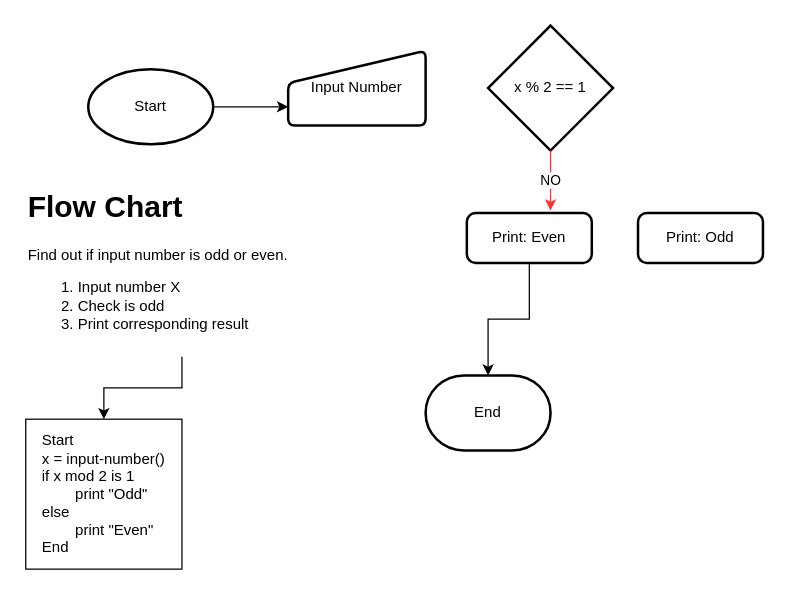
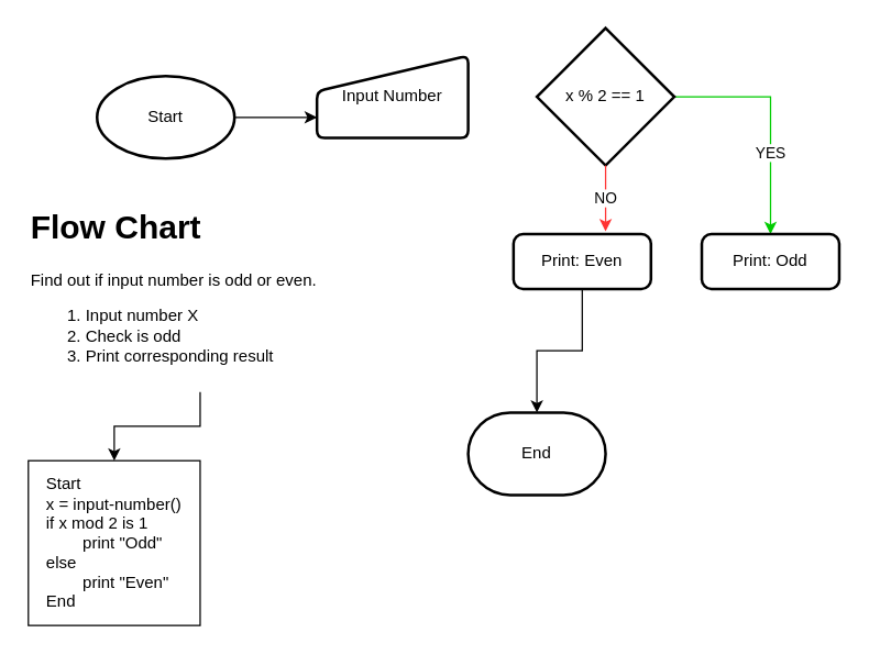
  <mxCell id="0" />
  <mxCell id="1" parent="0" />
  <mxCell id="2" value="" style="edgeStyle=orthogonalEdgeStyle;rounded=0;orthogonalLoop=1;jettySize=auto;html=1;" edge="1" parent="1" source="3" target="14"><mxGeometry relative="1" as="geometry" /></mxCell>
  <mxCell id="3" value="&lt;h1 style=&quot;margin-top: 0px;&quot;&gt;Flow Chart&lt;/h1&gt;&lt;p&gt;Find out if input number is odd or even.&lt;/p&gt;&lt;p&gt;&lt;/p&gt;&lt;ol&gt;&lt;li&gt;Input number X&lt;/li&gt;&lt;li&gt;Check is odd&lt;/li&gt;&lt;li&gt;Print corresponding result&lt;/li&gt;&lt;/ol&gt;&lt;p&gt;&lt;/p&gt;" style="text;html=1;whiteSpace=wrap;overflow=hidden;rounded=0;" vertex="1" parent="1"><mxGeometry x="20" y="145" width="250" height="140" as="geometry" /></mxCell>
  <mxCell id="4" style="edgeStyle=orthogonalEdgeStyle;rounded=0;orthogonalLoop=1;jettySize=auto;html=1;entryX=0;entryY=0.75;entryDx=0;entryDy=0;" edge="1" parent="1" source="5" target="9"><mxGeometry relative="1" as="geometry" /></mxCell>
  <mxCell id="5" value="Start" style="strokeWidth=2;html=1;shape=mxgraph.flowchart.start_1;whiteSpace=wrap;" vertex="1" parent="1"><mxGeometry x="70" y="55" width="100" height="60" as="geometry" /></mxCell>
  <mxCell id="6" value="Print: Even" style="rounded=1;whiteSpace=wrap;html=1;absoluteArcSize=1;arcSize=14;strokeWidth=2;" vertex="1" parent="1"><mxGeometry x="373" y="170" width="100" height="40" as="geometry" /></mxCell>
+ <mxCell id="7" value="YES" style="edgeStyle=orthogonalEdgeStyle;rounded=0;orthogonalLoop=1;jettySize=auto;html=1;entryX=0.5;entryY=0;entryDx=0;entryDy=0;strokeColor=#00CC00;" edge="1" parent="1" source="8" target="11"><mxGeometry x="0.31" relative="1" as="geometry"><mxPoint as="offset" /></mxGeometry></mxCell>
  <mxCell id="8" value="x % 2 == 1" style="strokeWidth=2;html=1;shape=mxgraph.flowchart.decision;whiteSpace=wrap;" vertex="1" parent="1"><mxGeometry x="390" y="20" width="100" height="100" as="geometry" /></mxCell>
  <mxCell id="9" value="Input Number" style="html=1;strokeWidth=2;shape=manualInput;whiteSpace=wrap;rounded=1;size=26;arcSize=11;" vertex="1" parent="1"><mxGeometry x="230" y="40" width="110" height="60" as="geometry" /></mxCell>
  <mxCell id="10" value="End" style="strokeWidth=2;html=1;shape=mxgraph.flowchart.terminator;whiteSpace=wrap;" vertex="1" parent="1"><mxGeometry x="340" y="300" width="100" height="60" as="geometry" /></mxCell>
  <mxCell id="11" value="Print: Odd" style="rounded=1;whiteSpace=wrap;html=1;absoluteArcSize=1;arcSize=14;strokeWidth=2;" vertex="1" parent="1"><mxGeometry x="510" y="170" width="100" height="40" as="geometry" /></mxCell>
  <mxCell id="12" style="edgeStyle=orthogonalEdgeStyle;rounded=0;orthogonalLoop=1;jettySize=auto;html=1;entryX=0.5;entryY=0;entryDx=0;entryDy=0;entryPerimeter=0;" edge="1" parent="1" source="6" target="10"><mxGeometry relative="1" as="geometry" /></mxCell>
  <mxCell id="13" value="NO" style="edgeStyle=orthogonalEdgeStyle;rounded=0;orthogonalLoop=1;jettySize=auto;html=1;exitX=0.5;exitY=1;exitDx=0;exitDy=0;exitPerimeter=0;entryX=0.67;entryY=-0.05;entryDx=0;entryDy=0;entryPerimeter=0;strokeColor=#FF3333;" edge="1" parent="1" source="8" target="6"><mxGeometry relative="1" as="geometry" /></mxCell>
  <mxCell id="14" value="&lt;div style=&quot;text-align: left;&quot;&gt;Start&lt;/div&gt;&lt;div style=&quot;text-align: left;&quot;&gt;x = input-number()&lt;/div&gt;&lt;div style=&quot;text-align: left;&quot;&gt;if x mod 2 is 1&amp;nbsp;&lt;/div&gt;&lt;div style=&quot;text-align: left;&quot;&gt;&lt;span style=&quot;white-space: pre;&quot;&gt;&#09;&lt;/span&gt;print &quot;Odd&quot;&lt;br&gt;&lt;/div&gt;&lt;div style=&quot;text-align: left;&quot;&gt;else&lt;/div&gt;&lt;div style=&quot;text-align: left;&quot;&gt;&lt;span style=&quot;white-space: pre;&quot;&gt;&#09;&lt;/span&gt;print &quot;Even&quot;&lt;br&gt;&lt;/div&gt;&lt;div style=&quot;text-align: left;&quot;&gt;End&lt;/div&gt;" style="whiteSpace=wrap;html=1;" vertex="1" parent="1"><mxGeometry x="20" y="335" width="125" height="120" as="geometry" /></mxCell>
